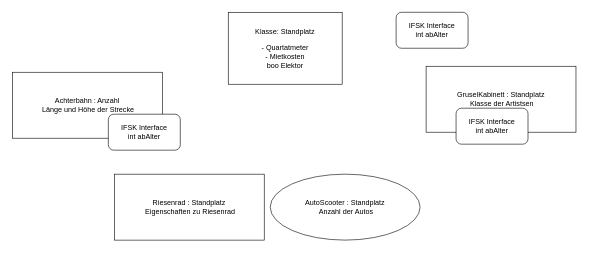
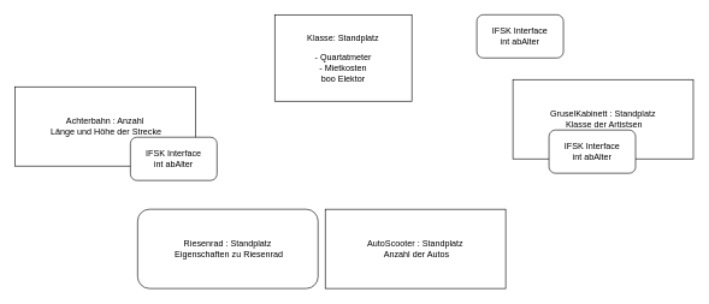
  <mxCell id="0" />
  <mxCell id="1" parent="0" />
  <mxCell id="2" value="Klasse: Standplatz&lt;br&gt;&lt;br&gt;- Quartatmeter&lt;br&gt;- Mietkosten&lt;br&gt;boo Elektor" style="rounded=0;whiteSpace=wrap;html=1;" vertex="1" parent="1"><mxGeometry x="380" y="20" width="190" height="120" as="geometry" /></mxCell>
- <mxCell id="3" value="Riesenrad : Standplatz&lt;br&gt;&amp;nbsp;Eigenschaften zu Riesenrad" style="rounded=0;whiteSpace=wrap;html=1;" vertex="1" parent="1"><mxGeometry x="190" y="290" width="250" height="110" as="geometry" /></mxCell>
- <mxCell id="4" value="AutoScooter : Standplatz&lt;br&gt;&amp;nbsp;Anzahl der Autos" style="ellipse;whiteSpace=wrap;html=1;" vertex="1" parent="1"><mxGeometry x="450" y="290" width="250" height="110" as="geometry" /></mxCell>
+ <mxCell id="3" value="Riesenrad : Standplatz&lt;br&gt;&amp;nbsp;Eigenschaften zu Riesenrad" style="whiteSpace=wrap;html=1;rounded=1;" vertex="1" parent="1"><mxGeometry x="190" y="290" width="250" height="110" as="geometry" /></mxCell>
+ <mxCell id="4" value="AutoScooter : Standplatz&lt;br&gt;&amp;nbsp;Anzahl der Autos" style="rounded=0;whiteSpace=wrap;html=1;" vertex="1" parent="1"><mxGeometry x="450" y="290" width="250" height="110" as="geometry" /></mxCell>
  <mxCell id="5" value="GruselKabinett : Standplatz&lt;br&gt;&amp;nbsp;Klasse der Artistsen" style="rounded=0;whiteSpace=wrap;html=1;" vertex="1" parent="1"><mxGeometry x="710" y="110" width="250" height="110" as="geometry" /></mxCell>
  <mxCell id="6" value="Achterbahn : Anzahl&lt;br&gt;&amp;nbsp;Länge und Höhe der Strecke" style="rounded=0;whiteSpace=wrap;html=1;" vertex="1" parent="1"><mxGeometry y="120" width="250" height="110" as="geometry" x="20" /></mxCell>
  <mxCell id="7" value="IFSK Interface&lt;br&gt;int abAlter" style="rounded=1;whiteSpace=wrap;html=1;" vertex="1" parent="1"><mxGeometry x="660" y="20" width="120" height="60" as="geometry" /></mxCell>
  <mxCell id="8" value="IFSK Interface&lt;br&gt;int abAlter" style="rounded=1;whiteSpace=wrap;html=1;" vertex="1" parent="1"><mxGeometry x="180" y="190" width="120" height="60" as="geometry" /></mxCell>
  <mxCell id="9" value="IFSK Interface&lt;br&gt;int abAlter" style="rounded=1;whiteSpace=wrap;html=1;" vertex="1" parent="1"><mxGeometry x="760" y="180" width="120" height="60" as="geometry" /></mxCell>
